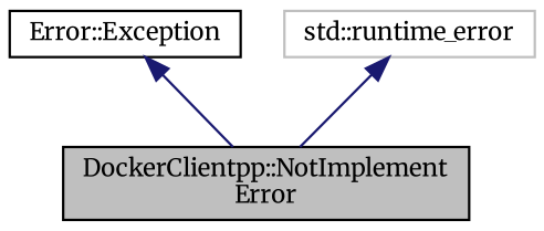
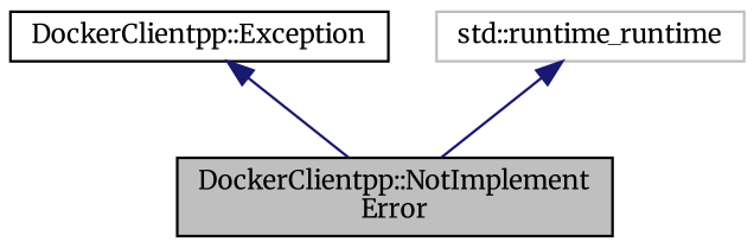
  digraph {
    fontname=Merriweather
    node [color=black fillcolor=white fontname=Merriweather fontsize=10 shape=record style=filled]
    edge [color=midnightblue dir=back fontname=Merriweather fontsize=10 labelfontname=Helvetica labelfontsize=10 style=solid]
    n1 [fillcolor=grey75 fontcolor=black height=0.2 label="DockerClientpp::NotImplement\lError" width=0.4]
-   n2 [height=0.2 label="Error::Exception" width=0.4]
-   n3 [color=grey75 height=0.2 label="std::runtime_error" width=0.4]
+   n2 [height=0.2 label="DockerClientpp::Exception" width=0.4]
+   n3 [color=grey75 height=0.2 label="std::runtime_runtime" width=0.4]
    n2 -> n1
    n3 -> n1
  }
